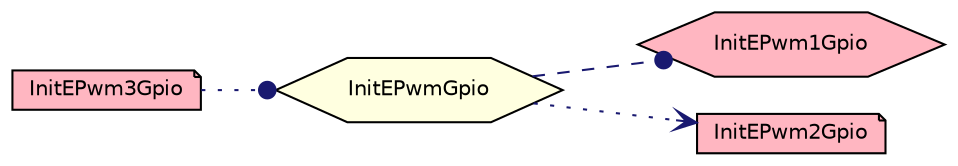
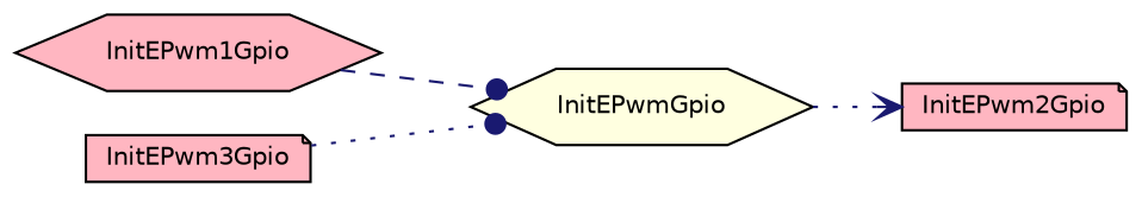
  digraph {
    rankdir=LR
    node [color=black fillcolor=lightpink fontname=Helvetica fontsize=10 shape=hexagon style=filled]
    edge [arrowhead=dot color=midnightblue fontname=Helvetica fontsize=10 labelfontname=Helvetica labelfontsize=10 style=dotted]
    n1 [fillcolor=lightyellow fontcolor=black height=0.2 label=InitEPwmGpio width=0.4]
    n2 [height=0.2 label=InitEPwm1Gpio width=0.4]
    n3 [height=0.2 label=InitEPwm2Gpio shape=note width=0.4]
    n4 [height=0.2 label=InitEPwm3Gpio shape=note width=0.4]
-   n1 -> n2 [style=dashed]
+   n2 -> n1 [style=dashed]
    n1 -> n3 [arrowhead=vee]
    n4 -> n1
  }
